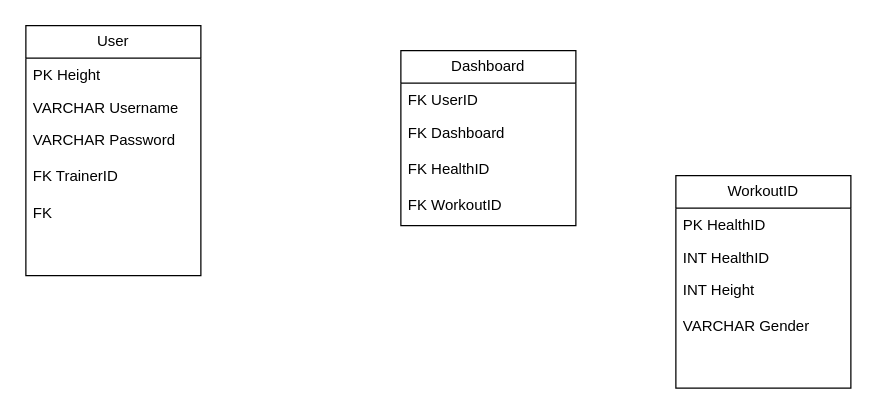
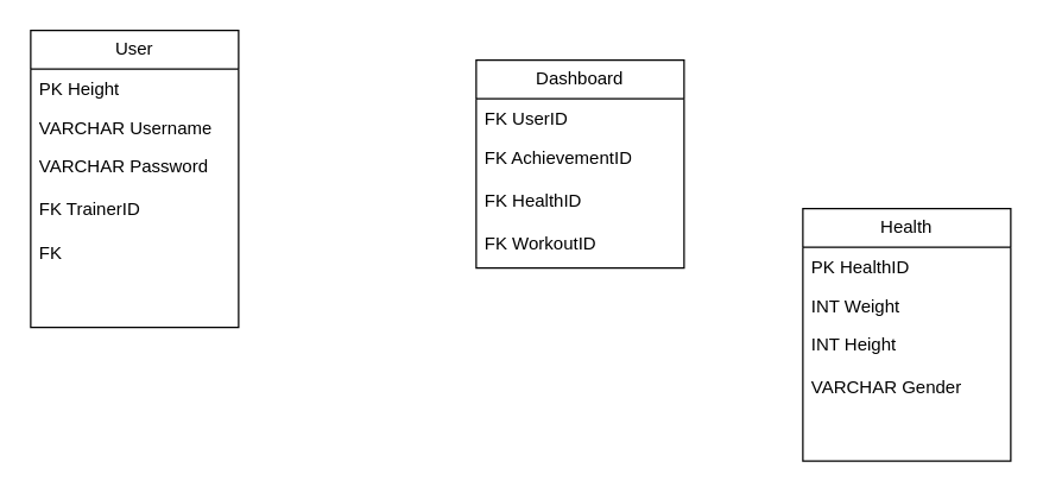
  <mxCell id="0" />
  <mxCell id="1" parent="0" />
  <mxCell id="2" value="User" style="swimlane;fontStyle=0;childLayout=stackLayout;horizontal=1;startSize=26;fillColor=none;horizontalStack=0;resizeParent=1;resizeParentMax=0;resizeLast=0;collapsible=1;marginBottom=0;whiteSpace=wrap;html=1;" vertex="1" parent="1"><mxGeometry x="20" y="20" width="140" height="200" as="geometry" /></mxCell>
  <mxCell id="3" value="PK Height" style="text;strokeColor=none;fillColor=none;align=left;verticalAlign=top;spacingLeft=4;spacingRight=4;overflow=hidden;rotatable=0;points=[[0,0.5],[1,0.5]];portConstraint=eastwest;whiteSpace=wrap;html=1;" vertex="1" parent="2"><mxGeometry y="26" width="140" height="26" as="geometry" /></mxCell>
  <mxCell id="4" value="VARCHAR Username" style="text;strokeColor=none;fillColor=none;align=left;verticalAlign=top;spacingLeft=4;spacingRight=4;overflow=hidden;rotatable=0;points=[[0,0.5],[1,0.5]];portConstraint=eastwest;whiteSpace=wrap;html=1;" vertex="1" parent="2"><mxGeometry y="52" width="140" height="26" as="geometry" /></mxCell>
  <mxCell id="5" value="VARCHAR Password&lt;div&gt;&lt;br&gt;&lt;/div&gt;&lt;div&gt;FK TrainerID&lt;/div&gt;&lt;div&gt;&lt;br&gt;&lt;/div&gt;&lt;div&gt;FK&amp;nbsp;&lt;/div&gt;&lt;div&gt;&lt;br&gt;&lt;/div&gt;" style="text;strokeColor=none;fillColor=none;align=left;verticalAlign=top;spacingLeft=4;spacingRight=4;overflow=hidden;rotatable=0;points=[[0,0.5],[1,0.5]];portConstraint=eastwest;whiteSpace=wrap;html=1;" vertex="1" parent="2"><mxGeometry y="78" width="140" height="122" as="geometry" /></mxCell>
  <mxCell id="6" value="Dashboard" style="swimlane;fontStyle=0;childLayout=stackLayout;horizontal=1;startSize=26;fillColor=none;horizontalStack=0;resizeParent=1;resizeParentMax=0;resizeLast=0;collapsible=1;marginBottom=0;whiteSpace=wrap;html=1;" vertex="1" parent="1"><mxGeometry x="320" y="40" width="140" height="140" as="geometry" /></mxCell>
  <mxCell id="7" value="FK UserID" style="text;strokeColor=none;fillColor=none;align=left;verticalAlign=top;spacingLeft=4;spacingRight=4;overflow=hidden;rotatable=0;points=[[0,0.5],[1,0.5]];portConstraint=eastwest;whiteSpace=wrap;html=1;" vertex="1" parent="6"><mxGeometry y="26" width="140" height="26" as="geometry" /></mxCell>
- <mxCell id="8" value="FK Dashboard&lt;div&gt;&lt;br&gt;&lt;/div&gt;&lt;div&gt;FK HealthID&lt;/div&gt;&lt;div&gt;&lt;br&gt;&lt;/div&gt;&lt;div&gt;FK WorkoutID&lt;/div&gt;" style="text;strokeColor=none;fillColor=none;align=left;verticalAlign=top;spacingLeft=4;spacingRight=4;overflow=hidden;rotatable=0;points=[[0,0.5],[1,0.5]];portConstraint=eastwest;whiteSpace=wrap;html=1;" vertex="1" parent="6"><mxGeometry y="52" width="140" height="88" as="geometry" /></mxCell>
- <mxCell id="9" value="WorkoutID" style="swimlane;fontStyle=0;childLayout=stackLayout;horizontal=1;startSize=26;fillColor=none;horizontalStack=0;resizeParent=1;resizeParentMax=0;resizeLast=0;collapsible=1;marginBottom=0;whiteSpace=wrap;html=1;" vertex="1" parent="1"><mxGeometry x="540" y="140" width="140" height="170" as="geometry" /></mxCell>
+ <mxCell id="8" value="FK AchievementID&lt;div&gt;&lt;br&gt;&lt;/div&gt;&lt;div&gt;FK HealthID&lt;/div&gt;&lt;div&gt;&lt;br&gt;&lt;/div&gt;&lt;div&gt;FK WorkoutID&lt;/div&gt;" style="text;strokeColor=none;fillColor=none;align=left;verticalAlign=top;spacingLeft=4;spacingRight=4;overflow=hidden;rotatable=0;points=[[0,0.5],[1,0.5]];portConstraint=eastwest;whiteSpace=wrap;html=1;" vertex="1" parent="6"><mxGeometry y="52" width="140" height="88" as="geometry" /></mxCell>
+ <mxCell id="9" value="Health" style="swimlane;fontStyle=0;childLayout=stackLayout;horizontal=1;startSize=26;fillColor=none;horizontalStack=0;resizeParent=1;resizeParentMax=0;resizeLast=0;collapsible=1;marginBottom=0;whiteSpace=wrap;html=1;" vertex="1" parent="1"><mxGeometry x="540" y="140" width="140" height="170" as="geometry" /></mxCell>
  <mxCell id="10" value="PK HealthID" style="text;strokeColor=none;fillColor=none;align=left;verticalAlign=top;spacingLeft=4;spacingRight=4;overflow=hidden;rotatable=0;points=[[0,0.5],[1,0.5]];portConstraint=eastwest;whiteSpace=wrap;html=1;" vertex="1" parent="9"><mxGeometry y="26" width="140" height="26" as="geometry" /></mxCell>
- <mxCell id="11" value="INT HealthID" style="text;strokeColor=none;fillColor=none;align=left;verticalAlign=top;spacingLeft=4;spacingRight=4;overflow=hidden;rotatable=0;points=[[0,0.5],[1,0.5]];portConstraint=eastwest;whiteSpace=wrap;html=1;" vertex="1" parent="9"><mxGeometry y="52" width="140" height="26" as="geometry" /></mxCell>
+ <mxCell id="11" value="INT Weight" style="text;strokeColor=none;fillColor=none;align=left;verticalAlign=top;spacingLeft=4;spacingRight=4;overflow=hidden;rotatable=0;points=[[0,0.5],[1,0.5]];portConstraint=eastwest;whiteSpace=wrap;html=1;" vertex="1" parent="9"><mxGeometry y="52" width="140" height="26" as="geometry" /></mxCell>
  <mxCell id="12" value="INT Height&lt;div&gt;&lt;br&gt;&lt;/div&gt;&lt;div&gt;VARCHAR Gender&lt;/div&gt;&lt;div&gt;&lt;br&gt;&lt;/div&gt;&lt;div&gt;&lt;br&gt;&lt;/div&gt;" style="text;strokeColor=none;fillColor=none;align=left;verticalAlign=top;spacingLeft=4;spacingRight=4;overflow=hidden;rotatable=0;points=[[0,0.5],[1,0.5]];portConstraint=eastwest;whiteSpace=wrap;html=1;" vertex="1" parent="9"><mxGeometry y="78" width="140" height="92" as="geometry" /></mxCell>
